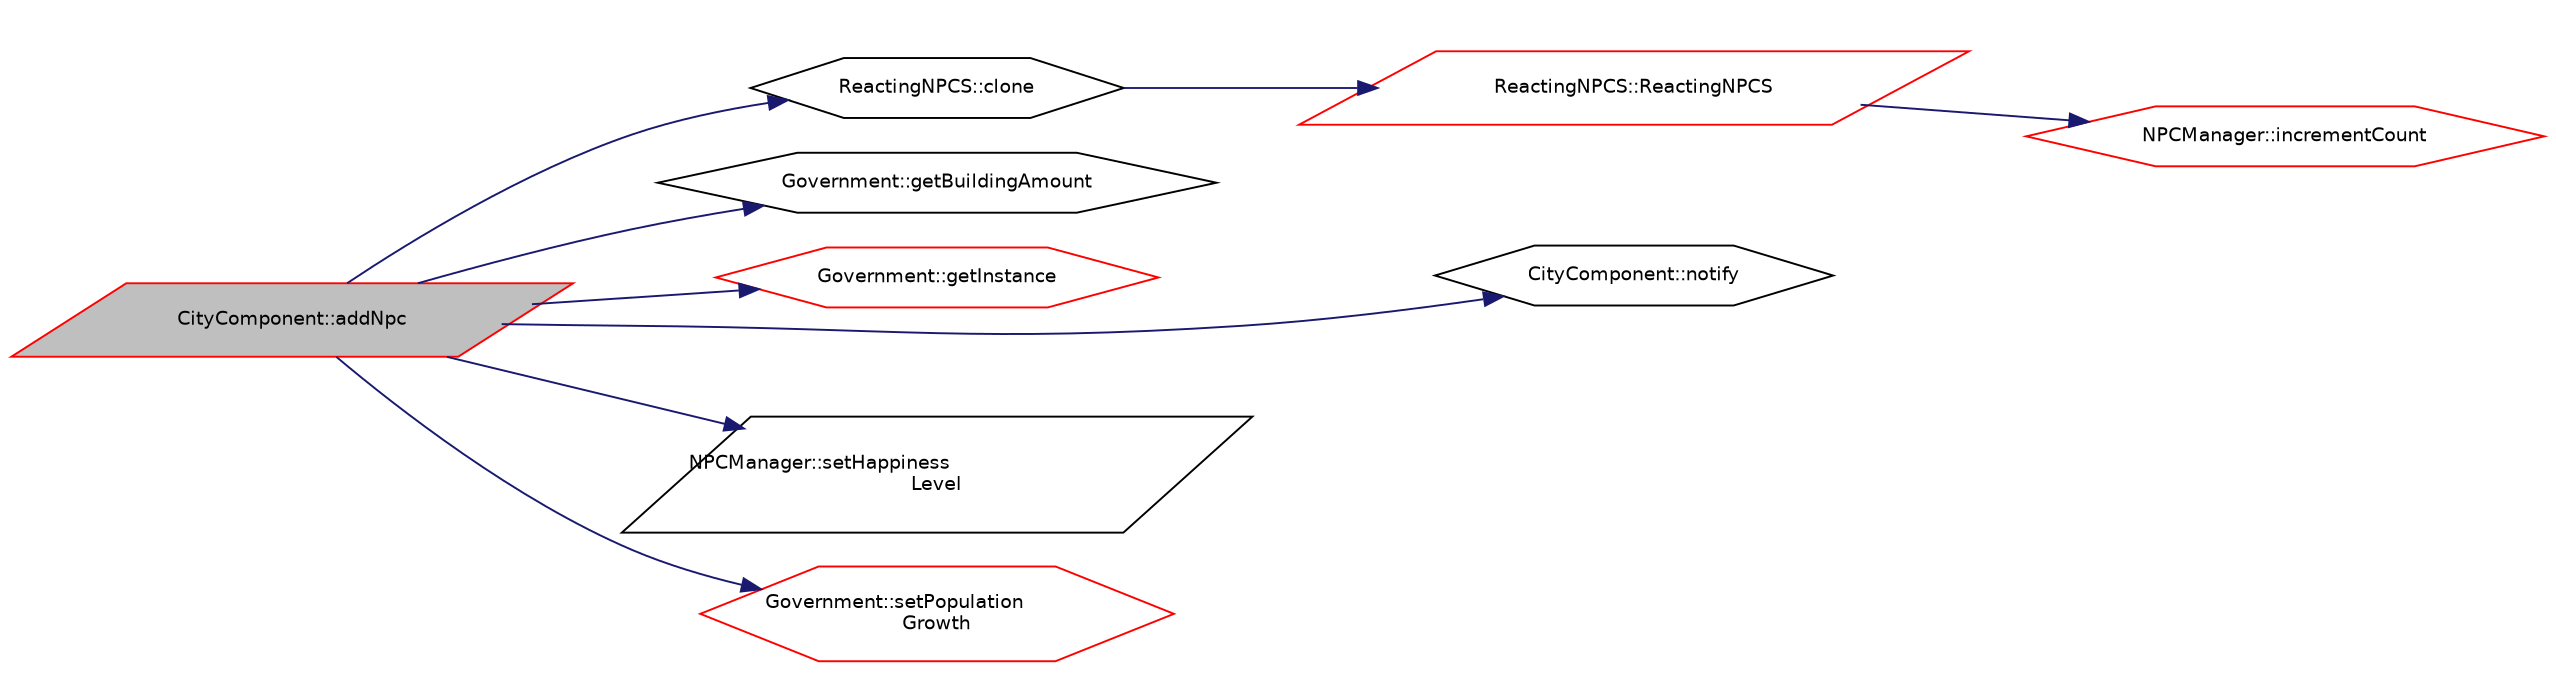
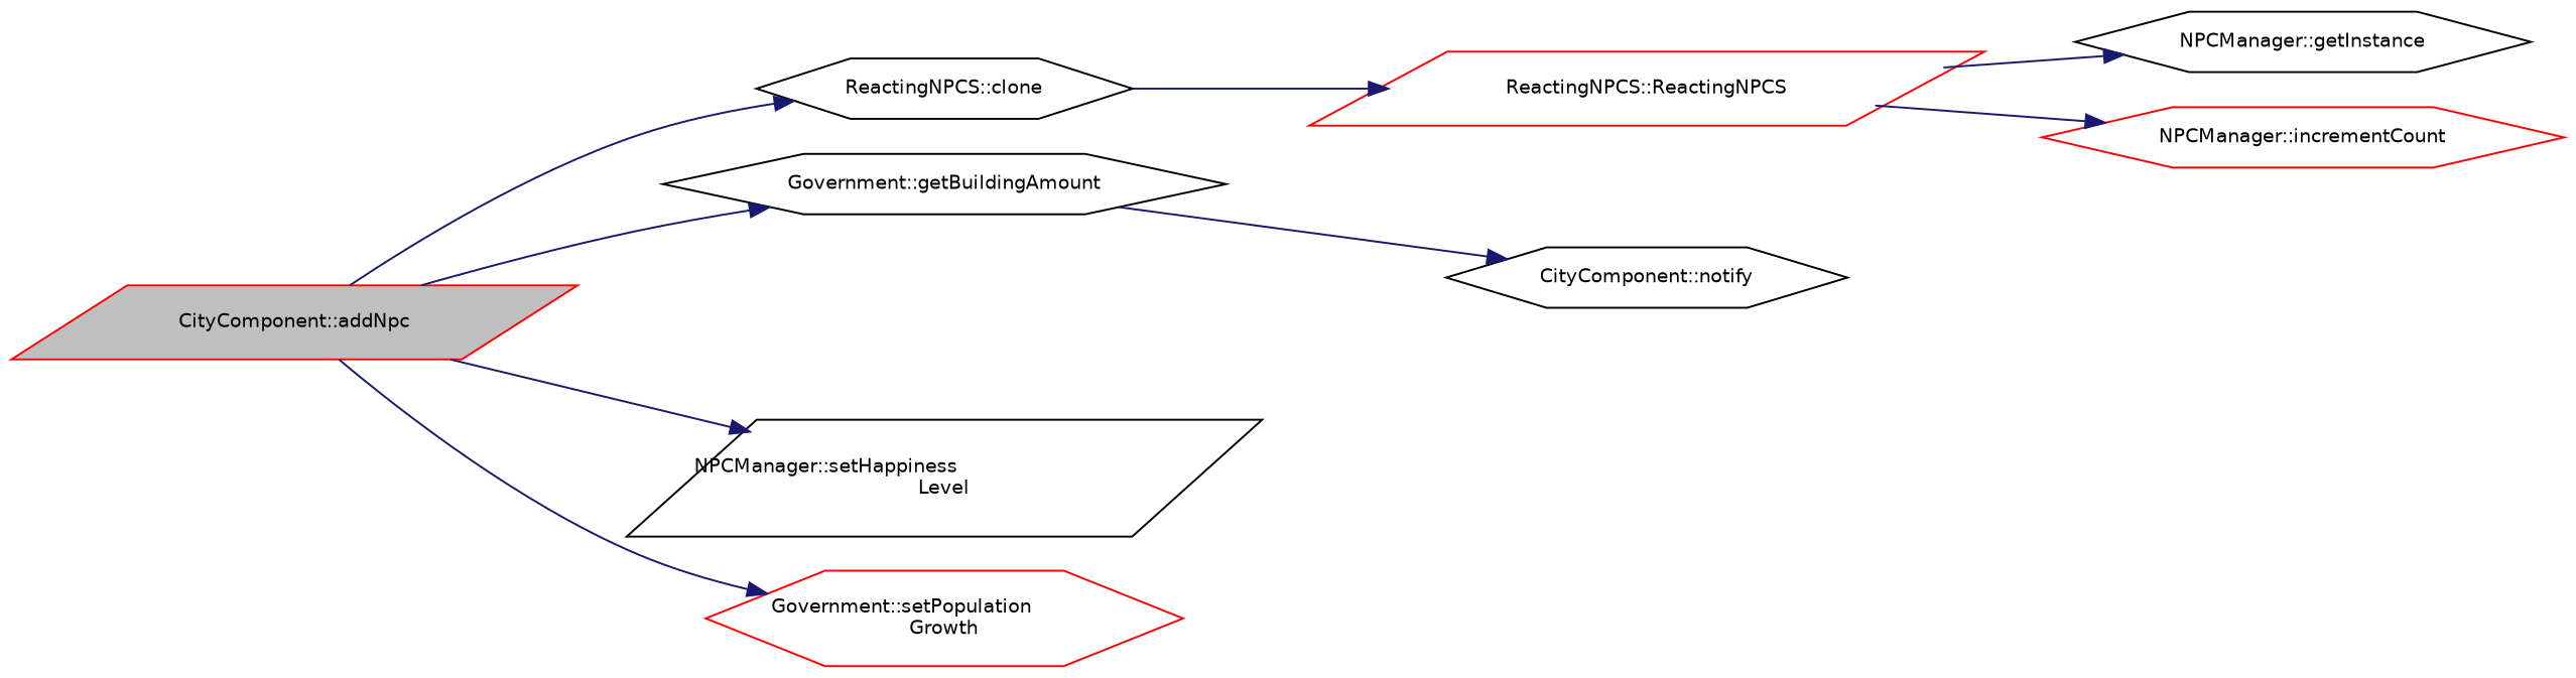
  digraph {
    rankdir=LR
    node [color=red fillcolor=white fontname=Helvetica fontsize=10 shape=hexagon style=filled]
    edge [color=midnightblue fontname=Helvetica fontsize=10 labelfontname=Helvetica labelfontsize=10 style=solid]
    n1 [fillcolor=grey75 fontcolor=black height=0.2 label="CityComponent::addNpc" shape=parallelogram width=0.4]
    n2 [color=black height=0.2 label="ReactingNPCS::clone" width=0.4]
    n3 [color=black height=0.2 label="Government::getBuildingAmount" width=0.4]
-   n4 [height=0.2 label="Government::getInstance" width=0.4]
    n5 [color=black height=0.2 label="CityComponent::notify" width=0.4]
    n6 [color=black height=0.2 label="NPCManager::setHappiness\lLevel" shape=parallelogram width=0.4]
    n7 [height=0.2 label="Government::setPopulation\lGrowth" width=0.4]
    n8 [height=0.2 label="ReactingNPCS::ReactingNPCS" shape=parallelogram width=0.4]
+   n9 [color=black height=0.2 label="NPCManager::getInstance" width=0.4]
    n10 [height=0.2 label="NPCManager::incrementCount" width=0.4]
    n1 -> n2
    n1 -> n3
-   n1 -> n4
-   n1 -> n5
+   n3 -> n5
    n1 -> n6
    n1 -> n7
    n2 -> n8
+   n8 -> n9
    n8 -> n10
  }
